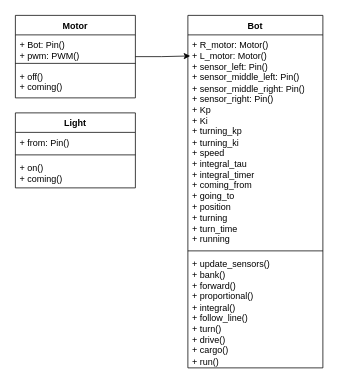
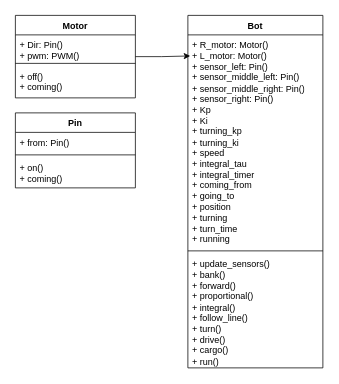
  <mxCell id="0" />
  <mxCell id="1" parent="0" />
  <mxCell id="2" value="Motor" style="swimlane;fontStyle=1;align=center;verticalAlign=top;childLayout=stackLayout;horizontal=1;startSize=26;horizontalStack=0;resizeParent=1;resizeParentMax=0;resizeLast=0;collapsible=1;marginBottom=0;whiteSpace=wrap;html=1;" vertex="1" parent="1"><mxGeometry x="20" y="20" width="160" height="110" as="geometry" /></mxCell>
- <mxCell id="3" value="+ Bot: Pin()&lt;div&gt;+ pwm: PWM()&lt;/div&gt;" style="text;strokeColor=none;fillColor=none;align=left;verticalAlign=top;spacingLeft=4;spacingRight=4;overflow=hidden;rotatable=0;points=[[0,0.5],[1,0.5]];portConstraint=eastwest;whiteSpace=wrap;html=1;" vertex="1" parent="2"><mxGeometry y="26" width="160" height="34" as="geometry" /></mxCell>
+ <mxCell id="3" value="+ Dir: Pin()&lt;div&gt;+ pwm: PWM()&lt;/div&gt;" style="text;strokeColor=none;fillColor=none;align=left;verticalAlign=top;spacingLeft=4;spacingRight=4;overflow=hidden;rotatable=0;points=[[0,0.5],[1,0.5]];portConstraint=eastwest;whiteSpace=wrap;html=1;" vertex="1" parent="2"><mxGeometry y="26" width="160" height="34" as="geometry" /></mxCell>
  <mxCell id="4" value="" style="line;strokeWidth=1;fillColor=none;align=left;verticalAlign=middle;spacingTop=-1;spacingLeft=3;spacingRight=3;rotatable=0;labelPosition=right;points=[];portConstraint=eastwest;strokeColor=inherit;" vertex="1" parent="2"><mxGeometry y="60" width="160" height="8" as="geometry" /></mxCell>
  <mxCell id="5" value="+ off()&lt;div&gt;+ coming()&lt;/div&gt;" style="text;strokeColor=none;fillColor=none;align=left;verticalAlign=top;spacingLeft=4;spacingRight=4;overflow=hidden;rotatable=0;points=[[0,0.5],[1,0.5]];portConstraint=eastwest;whiteSpace=wrap;html=1;" vertex="1" parent="2"><mxGeometry y="68" width="160" height="42" as="geometry" /></mxCell>
- <mxCell id="6" value="Light" style="swimlane;fontStyle=1;align=center;verticalAlign=top;childLayout=stackLayout;horizontal=1;startSize=26;horizontalStack=0;resizeParent=1;resizeParentMax=0;resizeLast=0;collapsible=1;marginBottom=0;whiteSpace=wrap;html=1;" vertex="1" parent="1"><mxGeometry x="20" y="150" width="160" height="100" as="geometry" /></mxCell>
+ <mxCell id="6" value="Pin" style="swimlane;fontStyle=1;align=center;verticalAlign=top;childLayout=stackLayout;horizontal=1;startSize=26;horizontalStack=0;resizeParent=1;resizeParentMax=0;resizeLast=0;collapsible=1;marginBottom=0;whiteSpace=wrap;html=1;" vertex="1" parent="1"><mxGeometry x="20" y="150" width="160" height="100" as="geometry" /></mxCell>
  <mxCell id="7" value="+ from: Pin()" style="text;strokeColor=none;fillColor=none;align=left;verticalAlign=top;spacingLeft=4;spacingRight=4;overflow=hidden;rotatable=0;points=[[0,0.5],[1,0.5]];portConstraint=eastwest;whiteSpace=wrap;html=1;" vertex="1" parent="6"><mxGeometry y="26" width="160" height="26" as="geometry" /></mxCell>
  <mxCell id="8" value="" style="line;strokeWidth=1;fillColor=none;align=left;verticalAlign=middle;spacingTop=-1;spacingLeft=3;spacingRight=3;rotatable=0;labelPosition=right;points=[];portConstraint=eastwest;strokeColor=inherit;" vertex="1" parent="6"><mxGeometry y="52" width="160" height="8" as="geometry" /></mxCell>
  <mxCell id="9" value="+ on()&lt;div&gt;+ coming()&lt;/div&gt;" style="text;strokeColor=none;fillColor=none;align=left;verticalAlign=top;spacingLeft=4;spacingRight=4;overflow=hidden;rotatable=0;points=[[0,0.5],[1,0.5]];portConstraint=eastwest;whiteSpace=wrap;html=1;" vertex="1" parent="6"><mxGeometry y="60" width="160" height="40" as="geometry" /></mxCell>
  <mxCell id="10" value="Bot" style="swimlane;fontStyle=1;align=center;verticalAlign=top;childLayout=stackLayout;horizontal=1;startSize=26;horizontalStack=0;resizeParent=1;resizeParentMax=0;resizeLast=0;collapsible=1;marginBottom=0;whiteSpace=wrap;html=1;" vertex="1" parent="1"><mxGeometry x="250" y="20" width="180" height="470" as="geometry" /></mxCell>
  <mxCell id="11" value="+ R_motor: Motor()&lt;div&gt;+ L_motor: Motor()&lt;/div&gt;&lt;div&gt;+ sensor_left: Pin()&lt;/div&gt;&lt;div&gt;+ sensor_middle_left: Pin()&lt;/div&gt;&lt;div&gt;+ sensor_middle_right: Pin()&lt;/div&gt;&lt;div&gt;+ sensor_right: Pin()&lt;/div&gt;&lt;div&gt;+ Kp&lt;/div&gt;&lt;div&gt;+ Ki&lt;/div&gt;&lt;div&gt;+ turning_kp&lt;/div&gt;&lt;div&gt;+ turning_ki&lt;/div&gt;&lt;div&gt;+ speed&lt;/div&gt;&lt;div&gt;+ integral_tau&lt;/div&gt;&lt;div&gt;+ integral_timer&lt;/div&gt;&lt;div&gt;+ coming_from&lt;/div&gt;&lt;div&gt;+ going_to&lt;/div&gt;&lt;div&gt;+ position&lt;/div&gt;&lt;div&gt;+ turning&lt;/div&gt;&lt;div&gt;+ turn_time&lt;/div&gt;&lt;div&gt;+ running&lt;/div&gt;" style="text;strokeColor=none;fillColor=none;align=left;verticalAlign=top;spacingLeft=4;spacingRight=4;overflow=hidden;rotatable=0;points=[[0,0.5],[1,0.5]];portConstraint=eastwest;whiteSpace=wrap;html=1;" vertex="1" parent="10"><mxGeometry y="26" width="180" height="284" as="geometry" /></mxCell>
  <mxCell id="12" value="" style="line;strokeWidth=1;fillColor=none;align=left;verticalAlign=middle;spacingTop=-1;spacingLeft=3;spacingRight=3;rotatable=0;labelPosition=right;points=[];portConstraint=eastwest;strokeColor=inherit;" vertex="1" parent="10"><mxGeometry y="310" width="180" height="8" as="geometry" /></mxCell>
  <mxCell id="13" value="+ update_sensors()&lt;div&gt;+ bank()&lt;/div&gt;&lt;div&gt;+ forward()&amp;nbsp;&lt;/div&gt;&lt;div&gt;+ proportional()&lt;/div&gt;&lt;div&gt;+ integral()&lt;/div&gt;&lt;div&gt;+ follow_line()&lt;/div&gt;&lt;div&gt;+ turn()&lt;/div&gt;&lt;div&gt;+ drive()&lt;/div&gt;&lt;div&gt;+ cargo()&lt;/div&gt;&lt;div&gt;+ run()&lt;/div&gt;" style="text;strokeColor=none;fillColor=none;align=left;verticalAlign=top;spacingLeft=4;spacingRight=4;overflow=hidden;rotatable=0;points=[[0,0.5],[1,0.5]];portConstraint=eastwest;whiteSpace=wrap;html=1;" vertex="1" parent="10"><mxGeometry y="318" width="180" height="152" as="geometry" /></mxCell>
  <mxCell id="14" style="edgeStyle=orthogonalEdgeStyle;rounded=0;orthogonalLoop=1;jettySize=auto;html=1;entryX=0.017;entryY=0.099;entryDx=0;entryDy=0;entryPerimeter=0;" edge="1" parent="1" source="2" target="11"><mxGeometry relative="1" as="geometry" /></mxCell>
